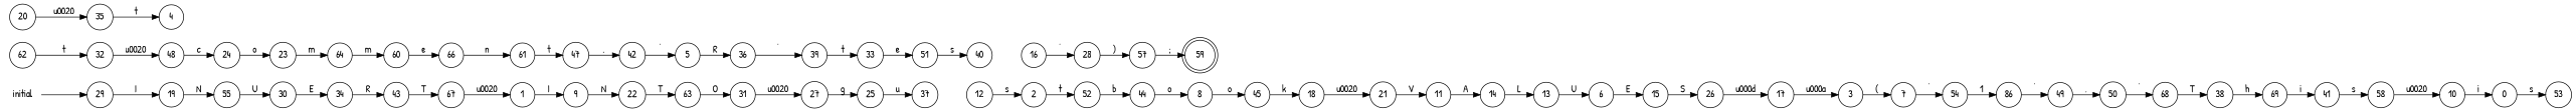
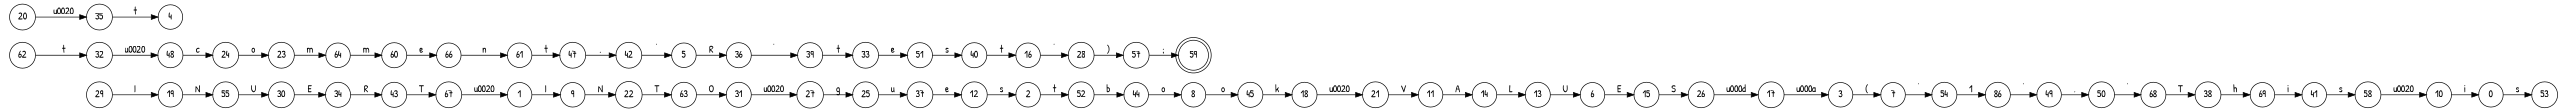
  digraph {
    fontname="Patrick Hand"
    rankdir=LR
    node [fontname="Patrick Hand" shape=circle]
    edge [fontname="Patrick Hand"]
    0
    53
    1
    9
    22
    63
    2
    52
    44
    8
    3
    7
    54
    n14 [label=86]
    62
    32
    5
    36
    39
    33
    6
    15
    26
    17
    49
    45
    18
    21
    31
    10
    11
    14
    13
    12
    16
    28
    57
    59 [shape=doublecircle]
    19
    55
    30
    34
    20
    35
    4
    27
    23
    64
    60
    66
    24
    25
    37
    29
-   initial [shape=plaintext]
    43
    67
    48
    51
    40
    38
    69
    41
    58
    42
    50
    68
    47
    61
    0 -> 53 [label=s]
    1 -> 9 [label=I]
    9 -> 22 [label=N]
    22 -> 63 [label=T]
    63 -> 31 [label=O]
    2 -> 52 [label=t]
    52 -> 44 [label=b]
    44 -> 8 [label=o]
    8 -> 45 [label=o]
    3 -> 7 [label="("]
    7 -> 54 [label="'"]
    54 -> n14 [label=1]
    n14 -> 49 [label="'"]
    62 -> 32 [label=t]
    32 -> 48 [label="\u0020"]
    5 -> 36 [label=R]
    36 -> 39 [label="'"]
    39 -> 33 [label=t]
    33 -> 51 [label=e]
    6 -> 15 [label=E]
    15 -> 26 [label=S]
    26 -> 17 [label="\u000d"]
    17 -> 3 [label="\u000a"]
    49 -> 50 [label=","]
    45 -> 18 [label=k]
    18 -> 21 [label="\u0020"]
    21 -> 11 [label=V]
    31 -> 27 [label="\u0020"]
    10 -> 0 [label=i]
    11 -> 14 [label=A]
    14 -> 13 [label=L]
    13 -> 6 [label=U]
    12 -> 2 [label=s]
    16 -> 28 [label="'"]
    28 -> 57 [label=")"]
    57 -> 59 [label=";"]
    19 -> 55 [label=N]
    55 -> 30 [label=U]
    30 -> 34 [label=E]
    34 -> 43 [label=R]
    20 -> 35 [label="\u0020"]
    35 -> 4 [label=t]
    27 -> 25 [label=g]
    23 -> 64 [label=m]
    64 -> 60 [label=m]
    60 -> 66 [label=e]
    66 -> 61 [label=n]
    24 -> 23 [label=o]
    25 -> 37 [label=u]
+   37 -> 12 [label=e]
    29 -> 19 [label=I]
-   initial -> 29
    43 -> 67 [label=T]
    67 -> 1 [label="\u0020"]
    48 -> 24 [label=c]
    51 -> 40 [label=s]
+   40 -> 16 [label=t]
    38 -> 69 [label=h]
    69 -> 41 [label=i]
    41 -> 58 [label=s]
    58 -> 10 [label="\u0020"]
    42 -> 5 [label="'"]
    50 -> 68 [label="'"]
    68 -> 38 [label=T]
    47 -> 42 [label="."]
    61 -> 47 [label=t]
  }
